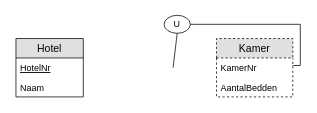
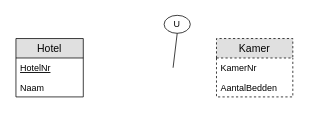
  <mxCell id="0" />
  <mxCell id="1" parent="0" />
  <mxCell id="2" value="Kamer" style="swimlane;fontStyle=0;childLayout=stackLayout;horizontal=1;startSize=26;fillColor=#e0e0e0;horizontalStack=0;resizeParent=1;resizeParentMax=0;resizeLast=0;collapsible=1;marginBottom=0;swimlaneFillColor=#ffffff;align=center;fontSize=14;html=0;dashed=1;" parent="1" vertex="1"><mxGeometry x="288" y="51" width="102" height="78" as="geometry"><mxRectangle x="390" y="147" width="70" height="26" as="alternateBounds" /></mxGeometry></mxCell>
  <mxCell id="3" value="KamerNr" style="text;strokeColor=none;fillColor=none;spacingLeft=4;spacingRight=4;overflow=hidden;rotatable=0;points=[[0,0.5],[1,0.5]];portConstraint=eastwest;fontSize=12;fontStyle=0;rounded=0;verticalAlign=top;" parent="2" vertex="1"><mxGeometry y="26" width="102" height="26" as="geometry" /></mxCell>
  <mxCell id="4" value="AantalBedden" style="text;strokeColor=none;fillColor=none;spacingLeft=4;spacingRight=4;overflow=hidden;rotatable=0;points=[[0,0.5],[1,0.5]];portConstraint=eastwest;fontSize=12;" parent="2" vertex="1"><mxGeometry y="52" width="102" height="26" as="geometry" /></mxCell>
  <mxCell id="5" value="Hotel" style="swimlane;fontStyle=0;childLayout=stackLayout;horizontal=1;startSize=26;fillColor=#e0e0e0;horizontalStack=0;resizeParent=1;resizeParentMax=0;resizeLast=0;collapsible=1;marginBottom=0;swimlaneFillColor=#ffffff;align=center;fontSize=14;html=0;" parent="1" vertex="1"><mxGeometry x="20" y="51" width="90" height="78" as="geometry"><mxRectangle x="60" y="147" width="70" height="26" as="alternateBounds" /></mxGeometry></mxCell>
  <mxCell id="6" value="HotelNr" style="text;strokeColor=none;fillColor=none;spacingLeft=4;spacingRight=4;overflow=hidden;rotatable=0;points=[[0,0.5],[1,0.5]];portConstraint=eastwest;fontSize=12;fontStyle=4" parent="5" vertex="1"><mxGeometry y="26" width="90" height="26" as="geometry" /></mxCell>
  <mxCell id="7" value="Naam" style="text;strokeColor=none;fillColor=none;spacingLeft=4;spacingRight=4;overflow=hidden;rotatable=0;points=[[0,0.5],[1,0.5]];portConstraint=eastwest;fontSize=12;" parent="5" vertex="1"><mxGeometry y="52" width="90" height="26" as="geometry" /></mxCell>
  <mxCell id="8" value="U" style="ellipse;whiteSpace=wrap;html=1;aspect=fixed;strokeColor=#000000;align=center;" parent="1" vertex="1"><mxGeometry x="218" y="20" width="35" height="24" as="geometry" /></mxCell>
- <mxCell id="9" value="" style="endArrow=none;html=1;strokeWidth=1;entryX=1;entryY=0.5;entryDx=0;entryDy=0;rounded=0;edgeStyle=orthogonalEdgeStyle;" parent="1" source="3" target="8" edge="1"><mxGeometry width="50" height="50" relative="1" as="geometry"><mxPoint x="320" y="10" as="sourcePoint" /><mxPoint x="370" y="-40" as="targetPoint" /><Array as="points"><mxPoint x="400" y="87" /><mxPoint x="400" y="32" /></Array></mxGeometry></mxCell>
  <mxCell id="10" value="" style="endArrow=none;html=1;strokeWidth=1;entryX=0.5;entryY=1;entryDx=0;entryDy=0;" parent="1" target="8" edge="1"><mxGeometry width="50" height="50" relative="1" as="geometry"><mxPoint x="230" y="90" as="sourcePoint" /><mxPoint x="70" y="150" as="targetPoint" /></mxGeometry></mxCell>
